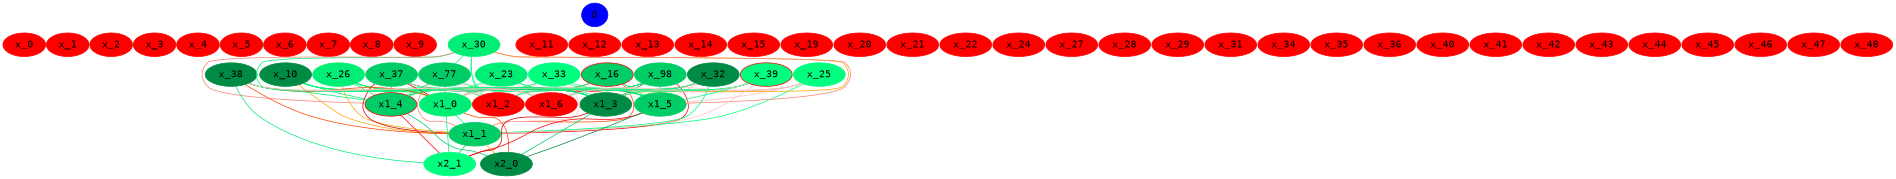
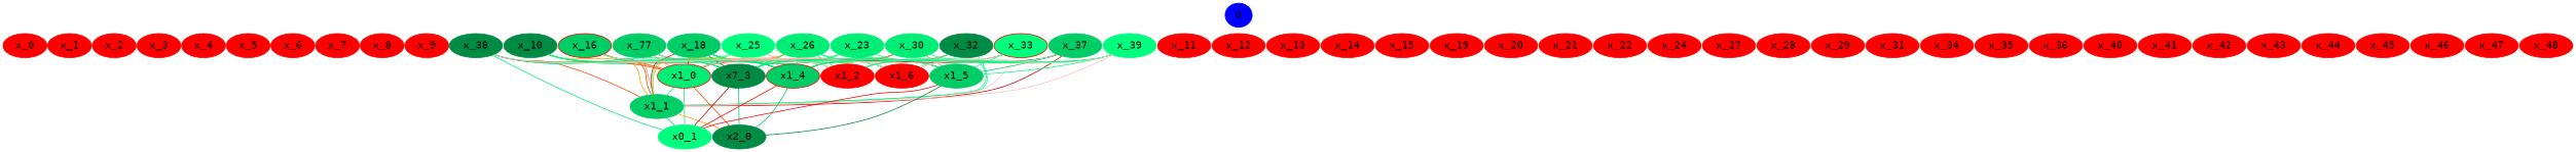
  graph {
    fontname="DejaVu Sans Mono"
    nodesep=0
    ranksep=0
    node [color=red fontname="DejaVu Sans Mono" style=filled]
    edge [bgcolor="purple:pink" color=yellow fontname="DejaVu Sans Mono" nodesep=0]
    n1 [color=blue height=0.2 label=0 width=0.2]
    x_0 [height=0.2 width=0.2]
    x_1 [height=0.2 width=0.2]
    x_2 [height=0.2 width=0.2]
    x_3 [height=0.2 width=0.2]
    x_4 [height=0.2 width=0.2]
    x_5 [height=0.2 width=0.2]
    x_6 [height=0.2 width=0.2]
    x_7 [height=0.2 width=0.2]
    x_8 [height=0.2 width=0.2]
    x_9 [height=0.2 width=0.2]
    x_10 [color=springgreen4 fillcolor=springgreen4 height=0.2 width=0.2]
    x_11 [height=0.2 width=0.2]
    x_12 [height=0.2 width=0.2]
    x_13 [height=0.2 width=0.2]
    x_14 [height=0.2 width=0.2]
    x_15 [height=0.2 width=0.2]
    x_16 [fillcolor=springgreen3 height=0.2 width=0.2]
    n19 [color=springgreen3 fillcolor=springgreen3 height=0.2 label=x_77 width=0.2]
-   x_18 [color=springgreen3 fillcolor=springgreen3 height=0.2 width=0.2 label=x_98]
+   x_18 [color=springgreen3 fillcolor=springgreen3 height=0.2 width=0.2]
    x_19 [height=0.2 width=0.2]
    x_20 [height=0.2 width=0.2]
    x_21 [height=0.2 width=0.2]
    x_22 [height=0.2 width=0.2]
    x_23 [color=springgreen2 fillcolor=springgreen2 height=0.2 width=0.2]
    x_24 [height=0.2 width=0.2]
    x_25 [color=springgreen fillcolor=springgreen height=0.2 width=0.2]
    x_26 [color=springgreen2 fillcolor=springgreen2 height=0.2 width=0.2]
    x_27 [height=0.2 width=0.2]
    x_28 [height=0.2 width=0.2]
    x_29 [height=0.2 width=0.2]
    x_30 [color=springgreen2 fillcolor=springgreen2 height=0.2 width=0.2]
    x_31 [height=0.2 width=0.2]
    x_32 [color=springgreen4 fillcolor=springgreen4 height=0.2 width=0.2]
-   x_33 [color=springgreen fillcolor=springgreen height=0.2 width=0.2]
+   x_33 [fillcolor=springgreen height=0.2 width=0.2]
    x_34 [height=0.2 width=0.2]
    x_35 [height=0.2 width=0.2]
    x_36 [height=0.2 width=0.2]
    x_37 [color=springgreen3 fillcolor=springgreen3 height=0.2 width=0.2]
    x_38 [color=springgreen4 fillcolor=springgreen4 height=0.2 width=0.2]
-   x_39 [fillcolor=springgreen height=0.2 width=0.2]
+   x_39 [color=springgreen fillcolor=springgreen height=0.2 width=0.2]
    x_40 [height=0.2 width=0.2]
    x_41 [height=0.2 width=0.2]
    x_42 [height=0.2 width=0.2]
    x_43 [height=0.2 width=0.2]
    x_44 [height=0.2 width=0.2]
    x_45 [height=0.2 width=0.2]
    x_46 [height=0.2 width=0.2]
    x_47 [height=0.2 width=0.2]
    x_48 [height=0.2 width=0.2]
-   x1_0 [color=springgreen2 fillcolor=springgreen2 height=0.2 width=0.2]
+   x1_0 [fillcolor=springgreen2 height=0.2 width=0.2]
    x1_1 [color=springgreen3 fillcolor=springgreen3 height=0.2 width=0.2]
    x1_2 [fillcolor=red height=0.2 width=0.2]
-   x1_3 [color=springgreen4 fillcolor=springgreen4 height=0.2 width=0.2]
+   x1_3 [color=springgreen4 fillcolor=springgreen4 height=0.2 width=0.2 label=x7_3]
    x1_4 [fillcolor=springgreen3 height=0.2 width=0.2]
    x1_5 [color=springgreen3 fillcolor=springgreen3 height=0.2 width=0.2]
    x1_6 [fillcolor=red height=0.2 width=0.2]
-   x2_1 [color=springgreen1 fillcolor=springgreen1 height=0.2 width=0.2]
+   x2_1 [color=springgreen1 fillcolor=springgreen1 height=0.2 width=0.2 label=x0_1]
    x2_0 [color=springgreen4 fillcolor=springgreen4 height=0.2 width=0.2]
    n1 -- x_0 [style=invis]
    n1 -- x_1 [style=invis]
    n1 -- x_2 [style=invis]
    n1 -- x_3 [style=invis]
    n1 -- x_4 [style=invis]
    n1 -- x_5 [style=invis]
    n1 -- x_6 [style=invis]
    n1 -- x_7 [style=invis]
    n1 -- x_8 [style=invis]
    n1 -- x_9 [style=invis]
    n1 -- x_10 [style=invis]
    n1 -- x_11 [style=invis]
    n1 -- x_12 [style=invis]
    n1 -- x_13 [style=invis]
    n1 -- x_14 [style=invis]
    n1 -- x_15 [style=invis]
    n1 -- x_16 [style=invis]
    n1 -- n19 [style=invis]
    n1 -- x_18 [style=invis]
    n1 -- x_19 [style=invis]
    n1 -- x_20 [style=invis]
    n1 -- x_21 [style=invis]
    n1 -- x_22 [style=invis]
    n1 -- x_23 [style=invis]
    n1 -- x_24 [style=invis]
    n1 -- x_25 [style=invis]
    n1 -- x_26 [style=invis]
    n1 -- x_27 [style=invis]
    n1 -- x_28 [style=invis]
    n1 -- x_29 [style=invis]
    n1 -- x_30 [style=invis]
    n1 -- x_31 [style=invis]
    n1 -- x_32 [style=invis]
    n1 -- x_33 [style=invis]
    n1 -- x_34 [style=invis]
    n1 -- x_35 [style=invis]
    n1 -- x_36 [style=invis]
    n1 -- x_37 [style=invis]
    n1 -- x_38 [style=invis]
    n1 -- x_39 [style=invis]
    n1 -- x_40 [style=invis]
    n1 -- x_41 [style=invis]
    n1 -- x_42 [style=invis]
    n1 -- x_43 [style=invis]
    n1 -- x_44 [style=invis]
    n1 -- x_45 [style=invis]
    n1 -- x_46 [style=invis]
    n1 -- x_47 [style=invis]
    n1 -- x_48 [style=invis]
    x_10 -- x1_0 [color=orange]
    x_10 -- x1_1 [color=orange]
    x_10 -- x1_2 [color=springgreen]
    x_10 -- x1_3 [color=springgreen1]
    x_10 -- x1_4 [color=springgreen2]
    x_10 -- x1_5 [color=springgreen1]
    x_10 -- x1_6 [color=springgreen]
    x_16 -- x1_0 [color=orangered]
    x_16 -- x1_1 [color=orangered]
    x_16 -- x1_2 [color=rosybrown1]
    x_16 -- x1_3 [color=springgreen2]
    x_16 -- x1_4 [color=springgreen2]
    x_16 -- x1_5 [color=springgreen2]
    x_16 -- x1_6 [color=rosybrown1]
    n19 -- x1_0 [color=salmon]
    n19 -- x1_1 [color=salmon]
    n19 -- x1_2 [color=rosybrown1]
    n19 -- x1_3 [color=springgreen1]
    n19 -- x1_4 [color=springgreen1]
    n19 -- x1_5 [color=springgreen1]
    n19 -- x1_6 [color=rosybrown1]
    x_18 -- x1_0 [color=red]
    x_18 -- x1_1 [color=red]
    x_18 -- x1_2 [color=springgreen]
    x_18 -- x1_3 [color=springgreen4]
    x_18 -- x1_4 [color=springgreen3]
    x_18 -- x1_5 [color=springgreen3]
    x_18 -- x1_6 [color=springgreen]
    x_23 -- x1_0 [color=rosybrown1]
    x_23 -- x1_2 [color=springgreen]
    x_23 -- x1_3 [color=springgreen]
    x_23 -- x1_4 [color=springgreen]
    x_23 -- x1_5 [color=springgreen]
    x_23 -- x1_6 [color=rosybrown1]
    x_25 -- x1_0 [color=springgreen]
    x_25 -- x1_1 [color=springgreen]
    x_25 -- x1_2 [color=rosybrown1]
    x_25 -- x1_3 [color=rosybrown1]
    x_25 -- x1_4 [color=rosybrown1]
    x_25 -- x1_5 [color=rosybrown1]
    x_25 -- x1_6 [color=rosybrown1]
    x_26 -- x1_0 [color=orange]
    x_26 -- x1_1 [color=orange]
    x_26 -- x1_2 [color=springgreen]
    x_26 -- x1_3 [color=springgreen2]
    x_26 -- x1_4 [color=springgreen2]
    x_26 -- x1_5 [color=springgreen1]
    x_26 -- x1_6 [color=springgreen]
    x_30 -- x1_0 [color=springgreen1]
-   x_30 -- n19 [color=springgreen1]
+   x_30 -- x1_1 [color=springgreen1]
    x_30 -- x1_2 [color=springgreen]
    x_30 -- x1_3 [color=orange]
    x_30 -- x1_4 [color=salmon]
    x_30 -- x1_5 [color=salmon]
    x_30 -- x1_6 [color=springgreen]
    x_32 -- x1_0 [color=springgreen]
    x_32 -- x1_1 [color=springgreen]
    x_32 -- x1_2 [color=rosybrown1]
    x_32 -- x1_3 [color=rosybrown1]
    x_32 -- x1_4 [color=salmon]
    x_32 -- x1_5 [color=rosybrown1]
    x_32 -- x1_6 [color=springgreen]
    x_33 -- x1_0 [color=rosybrown1]
    x_33 -- x1_1 [color=rosybrown1]
    x_33 -- x1_2 [color=rosybrown1]
    x_33 -- x1_3 [color=springgreen]
    x_33 -- x1_4 [color=springgreen]
    x_33 -- x1_5 [color=springgreen]
    x_33 -- x1_6 [color=rosybrown1]
    x_37 -- x1_0 [color=red]
    x_37 -- x1_1 [color=red3]
    x_37 -- x1_2 [color=springgreen]
    x_37 -- x1_3 [color=springgreen3]
    x_37 -- x1_4 [color=springgreen3]
    x_37 -- x1_5 [color=springgreen3]
    x_37 -- x1_6 [color=rosybrown1]
    x_38 -- x1_0 [color=orangered]
    x_38 -- x1_1 [color=orangered]
    x_38 -- x1_2 [color=rosybrown1]
    x_38 -- x1_3 [color=springgreen2]
    x_38 -- x1_4 [color=springgreen2]
    x_38 -- x1_6 [color=rosybrown1]
    x_38 -- x2_1 [color=springgreen2]
    x_39 -- x1_0 [color=rosybrown1]
    x_39 -- x1_1 [color=rosybrown1]
    x_39 -- x1_2 [color=springgreen]
    x_39 -- x1_3 [color=springgreen]
    x_39 -- x1_4 [color=springgreen]
    x_39 -- x1_5 [color=springgreen]
    x_39 -- x1_6 [color=rosybrown1]
    x1_0 -- x1_1 [color=springgreen]
    x1_0 -- x2_1 [color=springgreen2]
    x1_0 -- x2_0 [color=orangered]
    x1_1 -- x2_1 [color=springgreen3]
    x1_1 -- x2_0 [color=orange]
    x1_3 -- x2_1 [color=red3]
    x1_3 -- x2_0 [color=springgreen3]
    x1_4 -- x2_1 [color=red]
    x1_4 -- x2_0 [color=springgreen3]
    x1_5 -- x2_1 [color=red]
    x1_5 -- x2_0 [color=springgreen4]
  }
